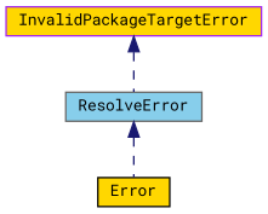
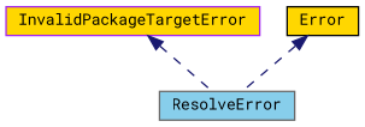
  digraph {
    fontname="Roboto Mono"
    node [fillcolor=gold fontname="Roboto Mono" fontsize=10 shape=record style=filled]
    edge [color=midnightblue dir=back fontname="Roboto Mono" fontsize=10 labelfontname=Helvetica labelfontsize=10 style=dashed]
    n1 [color=purple fontcolor=black height=0.2 label=InvalidPackageTargetError width=0.4]
    n2 [color=gray40 fillcolor=skyblue height=0.2 label=ResolveError width=0.4]
    n3 [color=black height=0.2 label=Error width=0.4]
    n1 -> n2
-   n2 -> n3
+   n3 -> n2
  }
